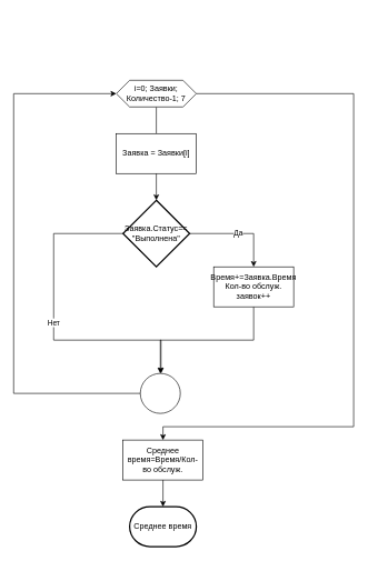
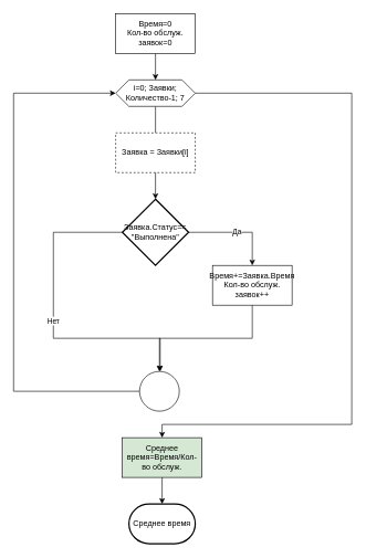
  <mxCell id="0" />
  <mxCell id="1" parent="0" />
+ <mxCell id="2" style="edgeStyle=orthogonalEdgeStyle;rounded=0;orthogonalLoop=1;jettySize=auto;html=1;exitX=0.5;exitY=1;exitDx=0;exitDy=0;entryX=0.5;entryY=0;entryDx=0;entryDy=0;" edge="1" parent="1" source="3" target="6"><mxGeometry relative="1" as="geometry" /></mxCell>
+ <mxCell id="3" value="Время=0&lt;div&gt;Кол-во обслуж. заявок=0&lt;/div&gt;" style="rounded=0;whiteSpace=wrap;html=1;" vertex="1" parent="1"><mxGeometry x="174" y="20" width="120" height="60" as="geometry" /></mxCell>
  <mxCell id="4" style="edgeStyle=orthogonalEdgeStyle;rounded=0;orthogonalLoop=1;jettySize=auto;html=1;exitX=1;exitY=0.5;exitDx=0;exitDy=0;entryX=0.5;entryY=0;entryDx=0;entryDy=0;" edge="1" parent="1" source="6" target="15"><mxGeometry relative="1" as="geometry"><Array as="points"><mxPoint x="530" y="140" /><mxPoint x="530" y="640" /><mxPoint x="244" y="640" /></Array></mxGeometry></mxCell>
  <mxCell id="5" style="edgeStyle=orthogonalEdgeStyle;rounded=0;orthogonalLoop=1;jettySize=auto;html=1;exitX=0.5;exitY=1;exitDx=0;exitDy=0;entryX=0.5;entryY=0;entryDx=0;entryDy=0;endArrow=none;endFill=0;" edge="1" parent="1" source="6" target="7"><mxGeometry relative="1" as="geometry" /></mxCell>
  <mxCell id="6" value="i=0; Заявки; Количество-1; 7" style="shape=hexagon;perimeter=hexagonPerimeter2;whiteSpace=wrap;html=1;fixedSize=1;" vertex="1" parent="1"><mxGeometry x="174" y="120" width="120" height="40" as="geometry" /></mxCell>
- <mxCell id="7" value="Заявка = Заявки[i]" style="rounded=0;whiteSpace=wrap;html=1;" vertex="1" parent="1"><mxGeometry x="174" y="200" width="120" height="60" as="geometry" /></mxCell>
+ <mxCell id="7" value="Заявка = Заявки[i]" style="rounded=0;whiteSpace=wrap;html=1;dashed=1;" vertex="1" parent="1"><mxGeometry x="174" y="200" width="120" height="60" as="geometry" /></mxCell>
  <mxCell id="8" value="Да" style="edgeStyle=orthogonalEdgeStyle;rounded=0;orthogonalLoop=1;jettySize=auto;html=1;exitX=1;exitY=0.5;exitDx=0;exitDy=0;exitPerimeter=0;entryX=0.5;entryY=0;entryDx=0;entryDy=0;" edge="1" parent="1" source="10" target="12"><mxGeometry relative="1" as="geometry" /></mxCell>
  <mxCell id="9" value="Нет" style="edgeStyle=orthogonalEdgeStyle;rounded=0;orthogonalLoop=1;jettySize=auto;html=1;exitX=0;exitY=0.5;exitDx=0;exitDy=0;exitPerimeter=0;" edge="1" parent="1" source="10"><mxGeometry relative="1" as="geometry"><mxPoint x="241" y="560" as="targetPoint" /><Array as="points"><mxPoint x="80" y="350" /><mxPoint x="80" y="510" /><mxPoint x="241" y="510" /><mxPoint x="241" y="560" /></Array></mxGeometry></mxCell>
  <mxCell id="10" value="Заявка.Статус==&lt;div&gt;&quot;Выполнена&quot;&lt;/div&gt;" style="strokeWidth=2;html=1;shape=mxgraph.flowchart.decision;whiteSpace=wrap;" vertex="1" parent="1"><mxGeometry x="184" y="300" width="100" height="100" as="geometry" /></mxCell>
  <mxCell id="11" style="edgeStyle=orthogonalEdgeStyle;rounded=0;orthogonalLoop=1;jettySize=auto;html=1;exitX=0.5;exitY=1;exitDx=0;exitDy=0;entryX=0.5;entryY=0;entryDx=0;entryDy=0;" edge="1" parent="1" source="12" target="14"><mxGeometry relative="1" as="geometry"><mxPoint x="240" y="560" as="targetPoint" /><Array as="points"><mxPoint x="380" y="510" /><mxPoint x="240" y="510" /></Array></mxGeometry></mxCell>
  <mxCell id="12" value="Время+=Заявка.Время&lt;div&gt;Кол-во обслуж. заявок++&lt;/div&gt;" style="rounded=0;whiteSpace=wrap;html=1;" vertex="1" parent="1"><mxGeometry x="320" y="400" width="120" height="60" as="geometry" /></mxCell>
  <mxCell id="13" style="edgeStyle=orthogonalEdgeStyle;rounded=0;orthogonalLoop=1;jettySize=auto;html=1;exitX=0;exitY=0.5;exitDx=0;exitDy=0;entryX=0;entryY=0.5;entryDx=0;entryDy=0;" edge="1" parent="1" source="14" target="6"><mxGeometry relative="1" as="geometry"><Array as="points"><mxPoint x="20" y="590" /><mxPoint x="20" y="140" /></Array></mxGeometry></mxCell>
  <mxCell id="14" value="" style="ellipse;whiteSpace=wrap;html=1;aspect=fixed;" vertex="1" parent="1"><mxGeometry x="210" y="560" width="60" height="60" as="geometry" /></mxCell>
- <mxCell id="15" value="Среднее время=Время/Кол-во обслуж." style="rounded=0;whiteSpace=wrap;html=1;" vertex="1" parent="1"><mxGeometry x="184" y="660" width="120" height="60" as="geometry" /></mxCell>
+ <mxCell id="15" value="Среднее время=Время/Кол-во обслуж." style="rounded=0;whiteSpace=wrap;html=1;fillColor=#d5e8d4;" vertex="1" parent="1"><mxGeometry x="184" y="660" width="120" height="60" as="geometry" /></mxCell>
  <mxCell id="16" style="edgeStyle=orthogonalEdgeStyle;rounded=0;orthogonalLoop=1;jettySize=auto;html=1;exitX=0.5;exitY=1;exitDx=0;exitDy=0;entryX=0.5;entryY=0;entryDx=0;entryDy=0;entryPerimeter=0;" edge="1" parent="1" source="7" target="10"><mxGeometry relative="1" as="geometry" /></mxCell>
  <mxCell id="17" value="Среднее время" style="strokeWidth=2;html=1;shape=mxgraph.flowchart.terminator;whiteSpace=wrap;" vertex="1" parent="1"><mxGeometry x="194" y="760" width="100" height="60" as="geometry" /></mxCell>
  <mxCell id="18" style="edgeStyle=orthogonalEdgeStyle;rounded=0;orthogonalLoop=1;jettySize=auto;html=1;exitX=0.5;exitY=1;exitDx=0;exitDy=0;entryX=0.5;entryY=0;entryDx=0;entryDy=0;entryPerimeter=0;" edge="1" parent="1" source="15" target="17"><mxGeometry relative="1" as="geometry" /></mxCell>
